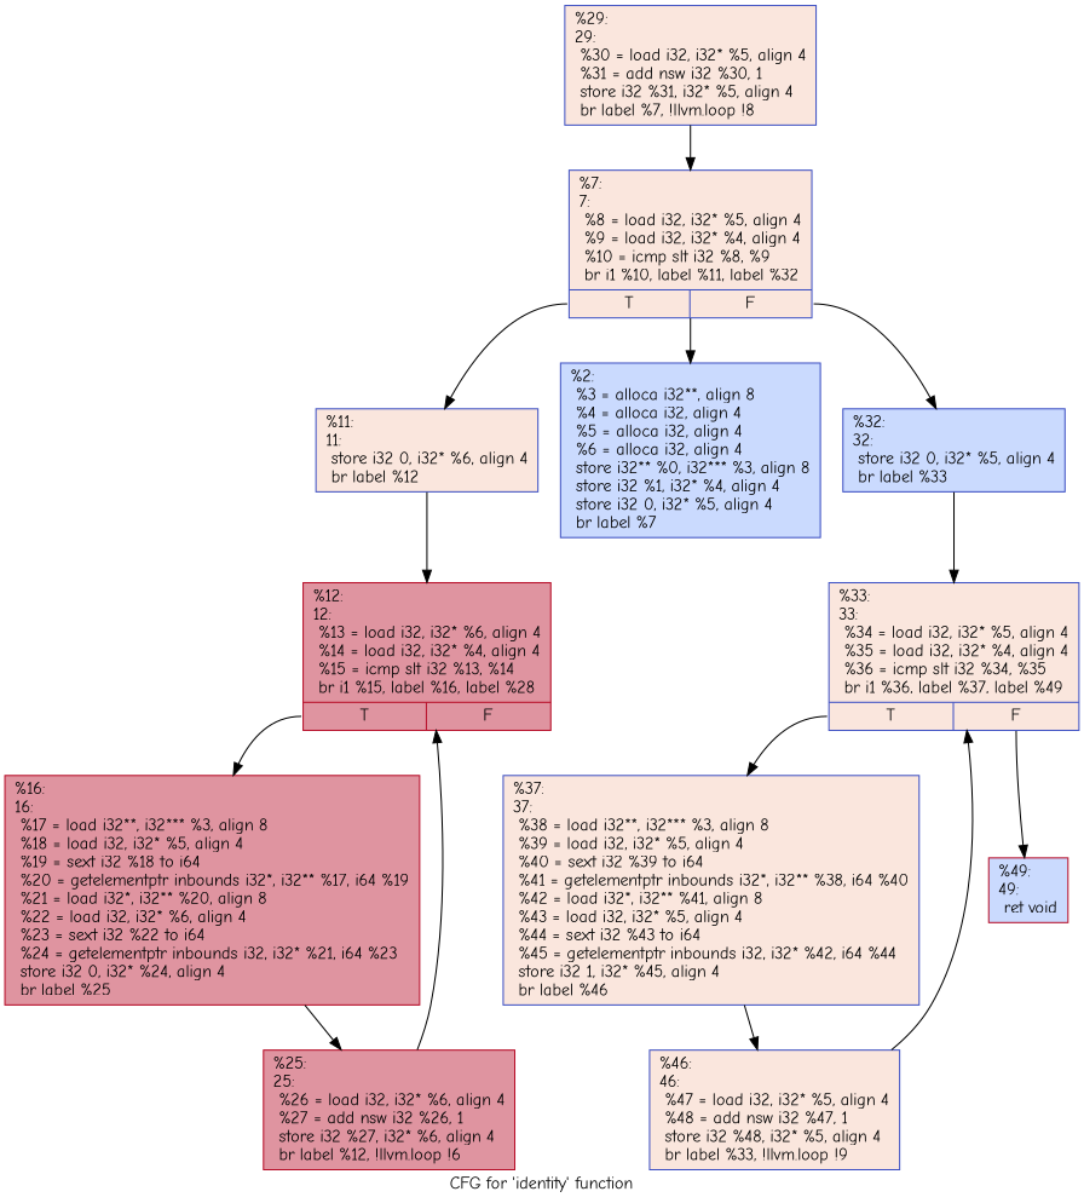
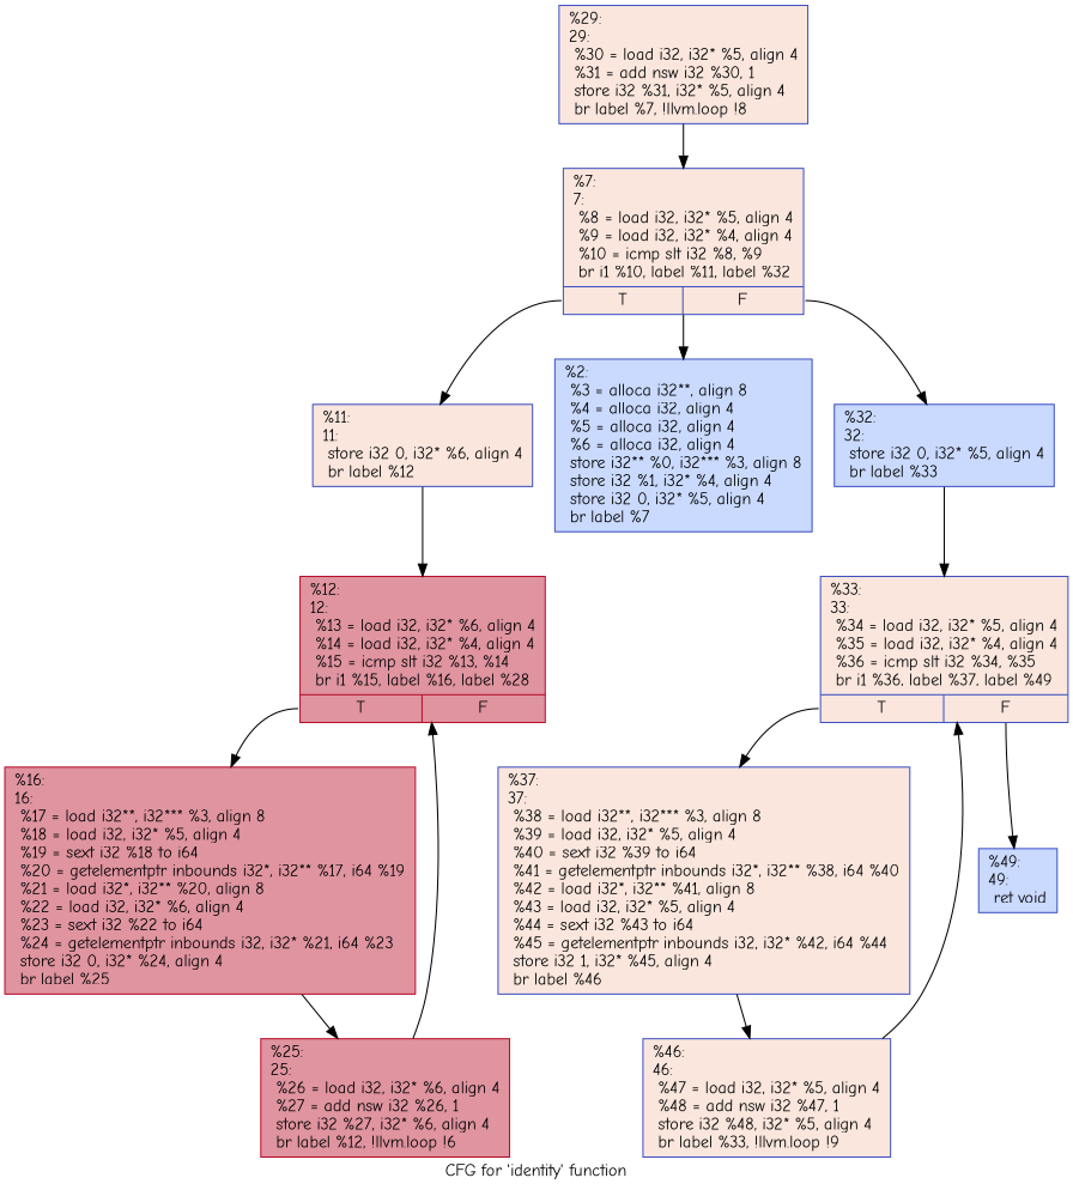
  digraph {
    fontname="Comic Neue"
    label="CFG for 'identity' function"
    node [color="#3d50c3ff" fillcolor="#f3c7b170" fontname="Comic Neue" shape=record style=filled]
    edge [fontname="Comic Neue"]
    n1 [fillcolor="#88abfd70" label="{%2:\l  %3 = alloca i32**, align 8\l  %4 = alloca i32, align 4\l  %5 = alloca i32, align 4\l  %6 = alloca i32, align 4\l  store i32** %0, i32*** %3, align 8\l  store i32 %1, i32* %4, align 4\l  store i32 0, i32* %5, align 4\l  br label %7\l}"]
    n2 [label="{%7:\l7:                                                \l  %8 = load i32, i32* %5, align 4\l  %9 = load i32, i32* %4, align 4\l  %10 = icmp slt i32 %8, %9\l  br i1 %10, label %11, label %32\l|{<s0>T|<s1>F}}"]
    n3 [label="{%11:\l11:                                               \l  store i32 0, i32* %6, align 4\l  br label %12\l}"]
    n4 [fillcolor="#88abfd70" label="{%32:\l32:                                               \l  store i32 0, i32* %5, align 4\l  br label %33\l}"]
    n5 [color="#b70d28ff" fillcolor="#b70d2870" label="{%12:\l12:                                               \l  %13 = load i32, i32* %6, align 4\l  %14 = load i32, i32* %4, align 4\l  %15 = icmp slt i32 %13, %14\l  br i1 %15, label %16, label %28\l|{<s0>T|<s1>F}}"]
    n6 [label="{%33:\l33:                                               \l  %34 = load i32, i32* %5, align 4\l  %35 = load i32, i32* %4, align 4\l  %36 = icmp slt i32 %34, %35\l  br i1 %36, label %37, label %49\l|{<s0>T|<s1>F}}"]
    n7 [color="#b70d28ff" fillcolor="#b70d2870" label="{%16:\l16:                                               \l  %17 = load i32**, i32*** %3, align 8\l  %18 = load i32, i32* %5, align 4\l  %19 = sext i32 %18 to i64\l  %20 = getelementptr inbounds i32*, i32** %17, i64 %19\l  %21 = load i32*, i32** %20, align 8\l  %22 = load i32, i32* %6, align 4\l  %23 = sext i32 %22 to i64\l  %24 = getelementptr inbounds i32, i32* %21, i64 %23\l  store i32 0, i32* %24, align 4\l  br label %25\l}"]
    n8 [label="{%37:\l37:                                               \l  %38 = load i32**, i32*** %3, align 8\l  %39 = load i32, i32* %5, align 4\l  %40 = sext i32 %39 to i64\l  %41 = getelementptr inbounds i32*, i32** %38, i64 %40\l  %42 = load i32*, i32** %41, align 8\l  %43 = load i32, i32* %5, align 4\l  %44 = sext i32 %43 to i64\l  %45 = getelementptr inbounds i32, i32* %42, i64 %44\l  store i32 1, i32* %45, align 4\l  br label %46\l}"]
-   n9 [color="#b70d28ff" fillcolor="#88abfd70" label="{%49:\l49:                                               \l  ret void\l}"]
+   n9 [fillcolor="#88abfd70" label="{%49:\l49:                                               \l  ret void\l}"]
    n10 [color="#b70d28ff" fillcolor="#b70d2870" label="{%25:\l25:                                               \l  %26 = load i32, i32* %6, align 4\l  %27 = add nsw i32 %26, 1\l  store i32 %27, i32* %6, align 4\l  br label %12, !llvm.loop !6\l}"]
    n11 [label="{%29:\l29:                                               \l  %30 = load i32, i32* %5, align 4\l  %31 = add nsw i32 %30, 1\l  store i32 %31, i32* %5, align 4\l  br label %7, !llvm.loop !8\l}"]
    n12 [label="{%46:\l46:                                               \l  %47 = load i32, i32* %5, align 4\l  %48 = add nsw i32 %47, 1\l  store i32 %48, i32* %5, align 4\l  br label %33, !llvm.loop !9\l}"]
    n2 -> n1
    n2 -> n3 [tailport=s0]
    n2 -> n4 [tailport=s1]
    n3 -> n5
    n4 -> n6
    n5 -> n7 [tailport=s0]
    n6 -> n8 [tailport=s0]
    n6 -> n9 [tailport=s1]
    n7 -> n10
    n8 -> n12
    n10 -> n5
    n11 -> n2
    n12 -> n6
  }
